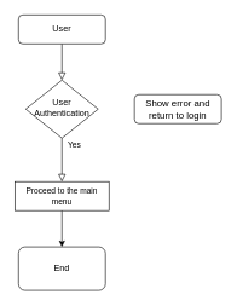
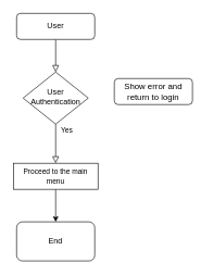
  <mxCell id="0" />
  <mxCell id="1" parent="0" />
  <mxCell id="2" value="" style="rounded=0;html=1;jettySize=auto;orthogonalLoop=1;fontSize=11;endArrow=block;endFill=0;endSize=8;strokeWidth=1;shadow=0;labelBackgroundColor=none;edgeStyle=orthogonalEdgeStyle;" edge="1" parent="1" source="3" target="5"><mxGeometry relative="1" as="geometry" /></mxCell>
  <mxCell id="3" value="User" style="rounded=1;whiteSpace=wrap;html=1;fontSize=12;glass=0;strokeWidth=1;shadow=0;" vertex="1" parent="1"><mxGeometry x="25" y="20" width="120" height="40" as="geometry" /></mxCell>
  <mxCell id="4" value="Yes" style="rounded=0;html=1;jettySize=auto;orthogonalLoop=1;fontSize=11;endArrow=block;endFill=0;endSize=8;strokeWidth=1;shadow=0;labelBackgroundColor=none;edgeStyle=orthogonalEdgeStyle;entryX=0.5;entryY=0;entryDx=0;entryDy=0;" edge="1" parent="1" source="5" target="8"><mxGeometry x="-0.667" y="17" relative="1" as="geometry"><mxPoint as="offset" /></mxGeometry></mxCell>
  <mxCell id="5" value="&lt;span style=&quot;text-align: start;&quot;&gt;User Authentication&lt;/span&gt;" style="rhombus;whiteSpace=wrap;html=1;shadow=0;fontFamily=Helvetica;fontSize=12;align=center;strokeWidth=1;spacing=6;spacingTop=-4;" vertex="1" parent="1"><mxGeometry x="35" y="110" width="100" height="80" as="geometry" /></mxCell>
- <mxCell id="6" value="&lt;span style=&quot;text-align: start;&quot;&gt;&lt;font style=&quot;font-size: 13px;&quot;&gt;Show error and return to login&lt;/font&gt;&lt;/span&gt;" style="rounded=1;whiteSpace=wrap;html=1;fontSize=12;glass=0;strokeWidth=1;shadow=0;" vertex="1" parent="1"><mxGeometry x="185" y="130" width="120" height="40" as="geometry" /></mxCell>
+ <mxCell id="6" value="&lt;span style=&quot;text-align: start;&quot;&gt;&lt;font style=&quot;font-size: 13px;&quot;&gt;Show error and return to login&lt;/font&gt;&lt;/span&gt;" style="rounded=1;whiteSpace=wrap;html=1;fontSize=12;glass=0;strokeWidth=1;shadow=0;" vertex="1" parent="1"><mxGeometry x="175" y="120" width="120" height="40" as="geometry" /></mxCell>
  <mxCell id="7" value="" style="edgeStyle=orthogonalEdgeStyle;rounded=0;orthogonalLoop=1;jettySize=auto;html=1;" edge="1" parent="1" source="8" target="9"><mxGeometry relative="1" as="geometry" /></mxCell>
  <mxCell id="8" value="&lt;span style=&quot;text-align: start; font-size: 11px;&quot;&gt;Proceed to the main menu&lt;/span&gt;" style="rounded=0;whiteSpace=wrap;html=1;" vertex="1" parent="1"><mxGeometry x="20" y="250" width="130" height="40" as="geometry" /></mxCell>
  <mxCell id="9" value="End" style="rounded=1;whiteSpace=wrap;html=1;" vertex="1" parent="1"><mxGeometry x="25" y="340" width="120" height="60" as="geometry" /></mxCell>
